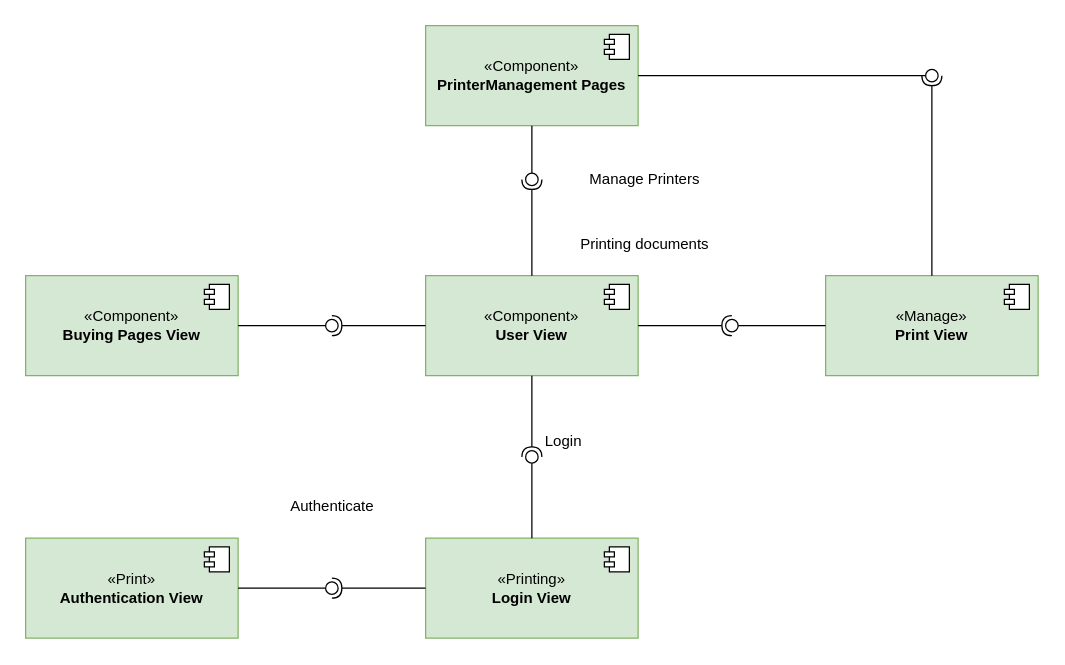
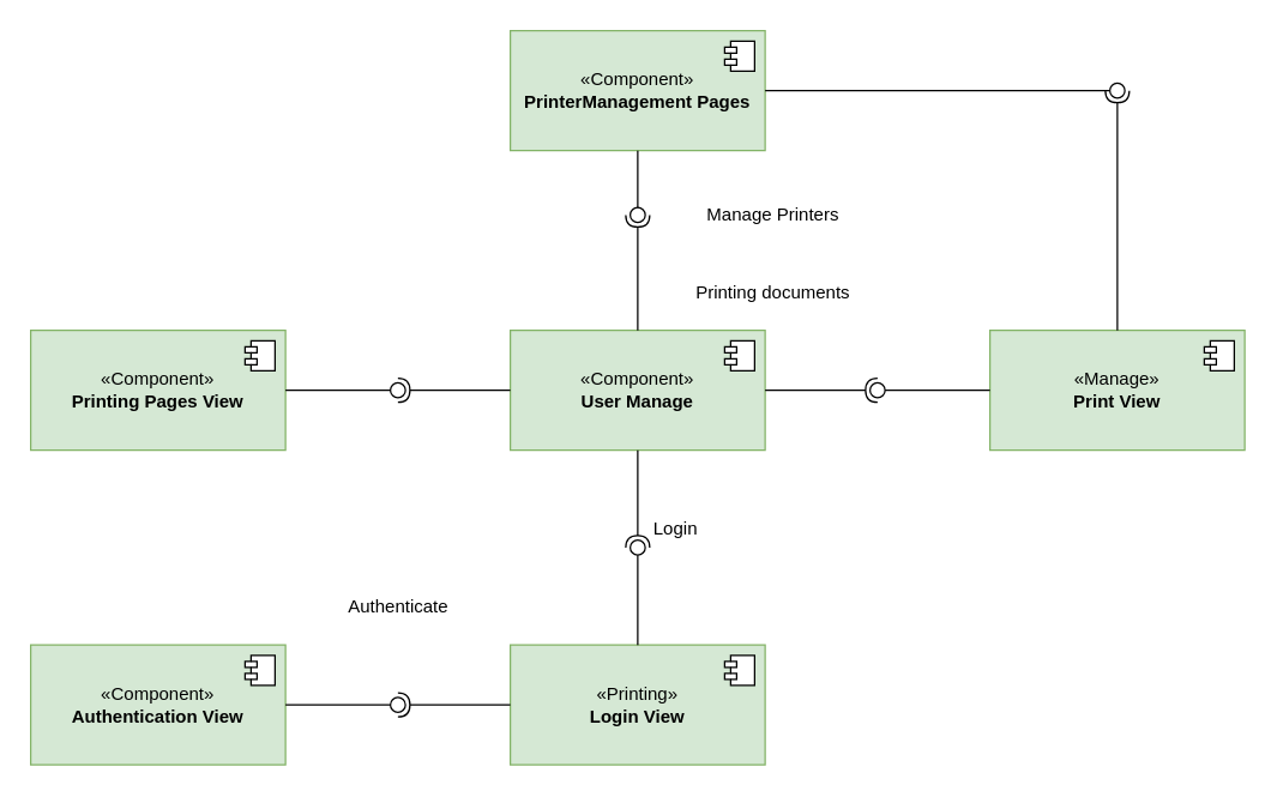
  <mxCell id="0" />
  <mxCell id="1" parent="0" />
- <mxCell id="2" value="&lt;div&gt;«Component»&lt;br&gt;&lt;/div&gt;&lt;div&gt;&lt;b&gt;User View&lt;/b&gt;&lt;/div&gt;" style="html=1;dropTarget=0;whiteSpace=wrap;align=center;horizontal=1;fontFamily=Helvetica;verticalAlign=middle;fillColor=#d5e8d4;strokeColor=#82b366;" vertex="1" parent="1"><mxGeometry x="340" y="220" width="170" height="80" as="geometry" /></mxCell>
+ <mxCell id="2" value="&lt;div&gt;«Component»&lt;br&gt;&lt;/div&gt;&lt;div&gt;&lt;b&gt;User Manage&lt;/b&gt;&lt;/div&gt;" style="html=1;dropTarget=0;whiteSpace=wrap;align=center;horizontal=1;fontFamily=Helvetica;verticalAlign=middle;fillColor=#d5e8d4;strokeColor=#82b366;" vertex="1" parent="1"><mxGeometry x="340" y="220" width="170" height="80" as="geometry" /></mxCell>
  <mxCell id="3" value="" style="shape=module;jettyWidth=8;jettyHeight=4;" vertex="1" parent="2"><mxGeometry x="1" width="20" height="20" relative="1" as="geometry"><mxPoint x="-27" y="7" as="offset" /></mxGeometry></mxCell>
- <mxCell id="4" value="&lt;div&gt;«Print»&lt;br&gt;&lt;/div&gt;&lt;div&gt;&lt;b&gt;Authentication View&lt;/b&gt;&lt;/div&gt;" style="html=1;dropTarget=0;whiteSpace=wrap;align=center;horizontal=1;fontFamily=Helvetica;verticalAlign=middle;fillColor=#d5e8d4;strokeColor=#82b366;" vertex="1" parent="1"><mxGeometry x="20" y="430" width="170" height="80" as="geometry" /></mxCell>
+ <mxCell id="4" value="&lt;div&gt;«Component»&lt;br&gt;&lt;/div&gt;&lt;div&gt;&lt;b&gt;Authentication View&lt;/b&gt;&lt;/div&gt;" style="html=1;dropTarget=0;whiteSpace=wrap;align=center;horizontal=1;fontFamily=Helvetica;verticalAlign=middle;fillColor=#d5e8d4;strokeColor=#82b366;" vertex="1" parent="1"><mxGeometry x="20" y="430" width="170" height="80" as="geometry" /></mxCell>
  <mxCell id="5" value="" style="shape=module;jettyWidth=8;jettyHeight=4;" vertex="1" parent="4"><mxGeometry x="1" width="20" height="20" relative="1" as="geometry"><mxPoint x="-27" y="7" as="offset" /></mxGeometry></mxCell>
  <mxCell id="6" value="&lt;div&gt;«Printing»&lt;br&gt;&lt;/div&gt;&lt;div&gt;&lt;b&gt;Login View&lt;/b&gt;&lt;/div&gt;" style="html=1;dropTarget=0;whiteSpace=wrap;align=center;horizontal=1;fontFamily=Helvetica;verticalAlign=middle;fillColor=#d5e8d4;strokeColor=#82b366;" vertex="1" parent="1"><mxGeometry x="340" y="430" width="170" height="80" as="geometry" /></mxCell>
  <mxCell id="7" value="" style="shape=module;jettyWidth=8;jettyHeight=4;" vertex="1" parent="6"><mxGeometry x="1" width="20" height="20" relative="1" as="geometry"><mxPoint x="-27" y="7" as="offset" /></mxGeometry></mxCell>
  <mxCell id="8" value="&lt;div&gt;«Component»&lt;br&gt;&lt;/div&gt;&lt;div&gt;&lt;b&gt;PrinterManagement Pages&lt;/b&gt;&lt;/div&gt;" style="html=1;dropTarget=0;whiteSpace=wrap;align=center;horizontal=1;fontFamily=Helvetica;verticalAlign=middle;fillColor=#d5e8d4;strokeColor=#82b366;" vertex="1" parent="1"><mxGeometry x="340" y="20" width="170" height="80" as="geometry" /></mxCell>
  <mxCell id="9" value="" style="shape=module;jettyWidth=8;jettyHeight=4;" vertex="1" parent="8"><mxGeometry x="1" width="20" height="20" relative="1" as="geometry"><mxPoint x="-27" y="7" as="offset" /></mxGeometry></mxCell>
- <mxCell id="10" value="&lt;div&gt;«Component»&lt;br&gt;&lt;/div&gt;&lt;div&gt;&lt;b&gt;Buying Pages View&lt;/b&gt;&lt;/div&gt;" style="html=1;dropTarget=0;whiteSpace=wrap;align=center;horizontal=1;fontFamily=Helvetica;verticalAlign=middle;fillColor=#d5e8d4;strokeColor=#82b366;" vertex="1" parent="1"><mxGeometry x="20" y="220" width="170" height="80" as="geometry" /></mxCell>
+ <mxCell id="10" value="&lt;div&gt;«Component»&lt;br&gt;&lt;/div&gt;&lt;div&gt;&lt;b&gt;Printing Pages View&lt;/b&gt;&lt;/div&gt;" style="html=1;dropTarget=0;whiteSpace=wrap;align=center;horizontal=1;fontFamily=Helvetica;verticalAlign=middle;fillColor=#d5e8d4;strokeColor=#82b366;" vertex="1" parent="1"><mxGeometry x="20" y="220" width="170" height="80" as="geometry" /></mxCell>
  <mxCell id="11" value="" style="shape=module;jettyWidth=8;jettyHeight=4;" vertex="1" parent="10"><mxGeometry x="1" width="20" height="20" relative="1" as="geometry"><mxPoint x="-27" y="7" as="offset" /></mxGeometry></mxCell>
  <mxCell id="12" value="&lt;div&gt;«Manage»&lt;br&gt;&lt;/div&gt;&lt;div&gt;&lt;b&gt;Print View&lt;/b&gt;&lt;/div&gt;" style="html=1;dropTarget=0;whiteSpace=wrap;align=center;horizontal=1;fontFamily=Helvetica;verticalAlign=middle;fillColor=#d5e8d4;strokeColor=#82b366;" vertex="1" parent="1"><mxGeometry x="660" y="220" width="170" height="80" as="geometry" /></mxCell>
  <mxCell id="13" value="" style="shape=module;jettyWidth=8;jettyHeight=4;" vertex="1" parent="12"><mxGeometry x="1" width="20" height="20" relative="1" as="geometry"><mxPoint x="-27" y="7" as="offset" /></mxGeometry></mxCell>
  <mxCell id="14" value="" style="rounded=0;orthogonalLoop=1;jettySize=auto;html=1;endArrow=halfCircle;endFill=0;endSize=6;strokeWidth=1;sketch=0;exitX=0.5;exitY=1;exitDx=0;exitDy=0;" edge="1" parent="1" source="2" target="16"><mxGeometry relative="1" as="geometry"><mxPoint x="445" y="365" as="sourcePoint" /></mxGeometry></mxCell>
  <mxCell id="15" value="" style="rounded=0;orthogonalLoop=1;jettySize=auto;html=1;endArrow=oval;endFill=0;sketch=0;sourcePerimeterSpacing=0;targetPerimeterSpacing=0;endSize=10;exitX=0.5;exitY=0;exitDx=0;exitDy=0;" edge="1" parent="1" source="6" target="16"><mxGeometry relative="1" as="geometry"><mxPoint x="405" y="365" as="sourcePoint" /></mxGeometry></mxCell>
  <mxCell id="16" value="" style="ellipse;whiteSpace=wrap;html=1;align=center;aspect=fixed;fillColor=none;strokeColor=none;resizable=0;perimeter=centerPerimeter;rotatable=0;allowArrows=0;points=[];outlineConnect=1;" vertex="1" parent="1"><mxGeometry x="420" y="360" width="10" height="10" as="geometry" /></mxCell>
  <mxCell id="17" value="Login" style="text;html=1;align=center;verticalAlign=middle;resizable=0;points=[];autosize=1;strokeColor=none;fillColor=none;" vertex="1" parent="1"><mxGeometry x="425" y="338" width="50" height="30" as="geometry" /></mxCell>
  <mxCell id="18" value="" style="rounded=0;orthogonalLoop=1;jettySize=auto;html=1;endArrow=halfCircle;endFill=0;endSize=6;strokeWidth=1;sketch=0;exitX=0;exitY=0.5;exitDx=0;exitDy=0;" edge="1" parent="1" source="6" target="20"><mxGeometry relative="1" as="geometry"><mxPoint x="310" y="470" as="sourcePoint" /></mxGeometry></mxCell>
  <mxCell id="19" value="" style="rounded=0;orthogonalLoop=1;jettySize=auto;html=1;endArrow=oval;endFill=0;sketch=0;sourcePerimeterSpacing=0;targetPerimeterSpacing=0;endSize=10;exitX=1;exitY=0.5;exitDx=0;exitDy=0;" edge="1" parent="1" source="4" target="20"><mxGeometry relative="1" as="geometry"><mxPoint x="270" y="470" as="sourcePoint" /></mxGeometry></mxCell>
  <mxCell id="20" value="" style="ellipse;whiteSpace=wrap;html=1;align=center;aspect=fixed;fillColor=none;strokeColor=none;resizable=0;perimeter=centerPerimeter;rotatable=0;allowArrows=0;points=[];outlineConnect=1;" vertex="1" parent="1"><mxGeometry x="260" y="465" width="10" height="10" as="geometry" /></mxCell>
  <mxCell id="21" value="Authenticate" style="text;html=1;align=center;verticalAlign=middle;resizable=0;points=[];autosize=1;strokeColor=none;fillColor=none;" vertex="1" parent="1"><mxGeometry x="220" y="390" width="90" height="30" as="geometry" /></mxCell>
  <mxCell id="22" value="" style="rounded=0;orthogonalLoop=1;jettySize=auto;html=1;endArrow=halfCircle;endFill=0;endSize=6;strokeWidth=1;sketch=0;exitX=0;exitY=0.5;exitDx=0;exitDy=0;" edge="1" parent="1" target="24"><mxGeometry relative="1" as="geometry"><mxPoint x="340" y="260" as="sourcePoint" /></mxGeometry></mxCell>
  <mxCell id="23" value="" style="rounded=0;orthogonalLoop=1;jettySize=auto;html=1;endArrow=oval;endFill=0;sketch=0;sourcePerimeterSpacing=0;targetPerimeterSpacing=0;endSize=10;exitX=1;exitY=0.5;exitDx=0;exitDy=0;" edge="1" parent="1" target="24"><mxGeometry relative="1" as="geometry"><mxPoint x="190" y="260" as="sourcePoint" /></mxGeometry></mxCell>
  <mxCell id="24" value="" style="ellipse;whiteSpace=wrap;html=1;align=center;aspect=fixed;fillColor=none;strokeColor=none;resizable=0;perimeter=centerPerimeter;rotatable=0;allowArrows=0;points=[];outlineConnect=1;" vertex="1" parent="1"><mxGeometry x="260" y="255" width="10" height="10" as="geometry" /></mxCell>
  <mxCell id="25" value="" style="rounded=0;orthogonalLoop=1;jettySize=auto;html=1;endArrow=halfCircle;endFill=0;endSize=6;strokeWidth=1;sketch=0;exitX=1;exitY=0.5;exitDx=0;exitDy=0;" edge="1" parent="1" source="2" target="27"><mxGeometry relative="1" as="geometry"><mxPoint x="510" y="325" as="sourcePoint" /></mxGeometry></mxCell>
  <mxCell id="26" value="" style="rounded=0;orthogonalLoop=1;jettySize=auto;html=1;endArrow=oval;endFill=0;sketch=0;sourcePerimeterSpacing=0;targetPerimeterSpacing=0;endSize=10;exitX=0;exitY=0.5;exitDx=0;exitDy=0;" edge="1" parent="1" source="12" target="27"><mxGeometry relative="1" as="geometry"><mxPoint x="660" y="325" as="sourcePoint" /></mxGeometry></mxCell>
  <mxCell id="27" value="" style="ellipse;whiteSpace=wrap;html=1;align=center;aspect=fixed;fillColor=none;strokeColor=none;resizable=0;perimeter=centerPerimeter;rotatable=0;allowArrows=0;points=[];outlineConnect=1;" vertex="1" parent="1"><mxGeometry x="580" y="255" width="10" height="10" as="geometry" /></mxCell>
  <mxCell id="28" value="Printing documents" style="text;html=1;align=center;verticalAlign=middle;resizable=0;points=[];autosize=1;strokeColor=none;fillColor=none;" vertex="1" parent="1"><mxGeometry x="455" y="180" width="120" height="30" as="geometry" /></mxCell>
  <mxCell id="29" value="" style="rounded=0;orthogonalLoop=1;jettySize=auto;html=1;endArrow=halfCircle;endFill=0;endSize=6;strokeWidth=1;sketch=0;exitX=0.5;exitY=0;exitDx=0;exitDy=0;" edge="1" parent="1" source="2" target="31"><mxGeometry relative="1" as="geometry"><mxPoint x="390" y="200" as="sourcePoint" /></mxGeometry></mxCell>
  <mxCell id="30" value="" style="rounded=0;orthogonalLoop=1;jettySize=auto;html=1;endArrow=oval;endFill=0;sketch=0;sourcePerimeterSpacing=0;targetPerimeterSpacing=0;endSize=10;exitX=0.5;exitY=1;exitDx=0;exitDy=0;" edge="1" parent="1" source="8" target="31"><mxGeometry relative="1" as="geometry"><mxPoint x="410" y="110" as="sourcePoint" /></mxGeometry></mxCell>
  <mxCell id="31" value="" style="ellipse;whiteSpace=wrap;html=1;align=center;aspect=fixed;fillColor=none;strokeColor=none;resizable=0;perimeter=centerPerimeter;rotatable=0;allowArrows=0;points=[];outlineConnect=1;" vertex="1" parent="1"><mxGeometry x="420" y="138" width="10" height="10" as="geometry" /></mxCell>
  <mxCell id="32" value="Manage Printers" style="text;html=1;align=center;verticalAlign=middle;resizable=0;points=[];autosize=1;strokeColor=none;fillColor=none;" vertex="1" parent="1"><mxGeometry x="460" y="128" width="110" height="30" as="geometry" /></mxCell>
  <mxCell id="33" value="" style="rounded=0;orthogonalLoop=1;jettySize=auto;html=1;endArrow=halfCircle;endFill=0;endSize=6;strokeWidth=1;sketch=0;exitX=0.5;exitY=0;exitDx=0;exitDy=0;" edge="1" parent="1" source="12" target="35"><mxGeometry relative="1" as="geometry"><mxPoint x="630" y="95" as="sourcePoint" /></mxGeometry></mxCell>
  <mxCell id="34" value="" style="rounded=0;orthogonalLoop=1;jettySize=auto;html=1;endArrow=oval;endFill=0;sketch=0;sourcePerimeterSpacing=0;targetPerimeterSpacing=0;endSize=10;exitX=1;exitY=0.5;exitDx=0;exitDy=0;" edge="1" parent="1" source="8" target="35"><mxGeometry relative="1" as="geometry"><mxPoint x="780" y="95" as="sourcePoint" /></mxGeometry></mxCell>
  <mxCell id="35" value="" style="ellipse;whiteSpace=wrap;html=1;align=center;aspect=fixed;fillColor=none;strokeColor=none;resizable=0;perimeter=centerPerimeter;rotatable=0;allowArrows=0;points=[];outlineConnect=1;" vertex="1" parent="1"><mxGeometry x="740" y="55" width="10" height="10" as="geometry" /></mxCell>
